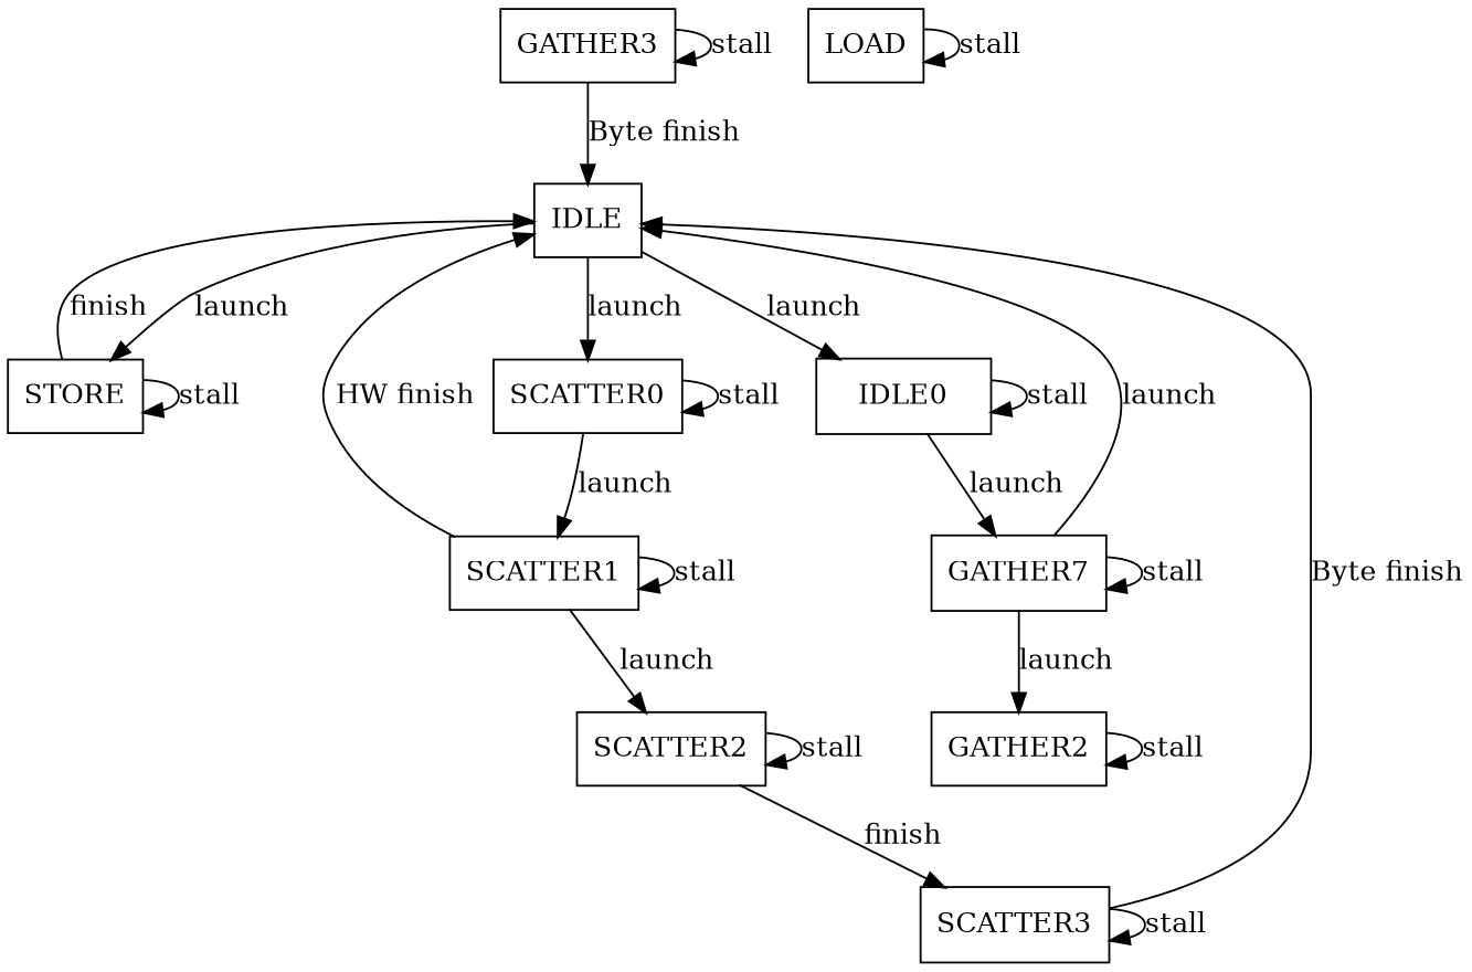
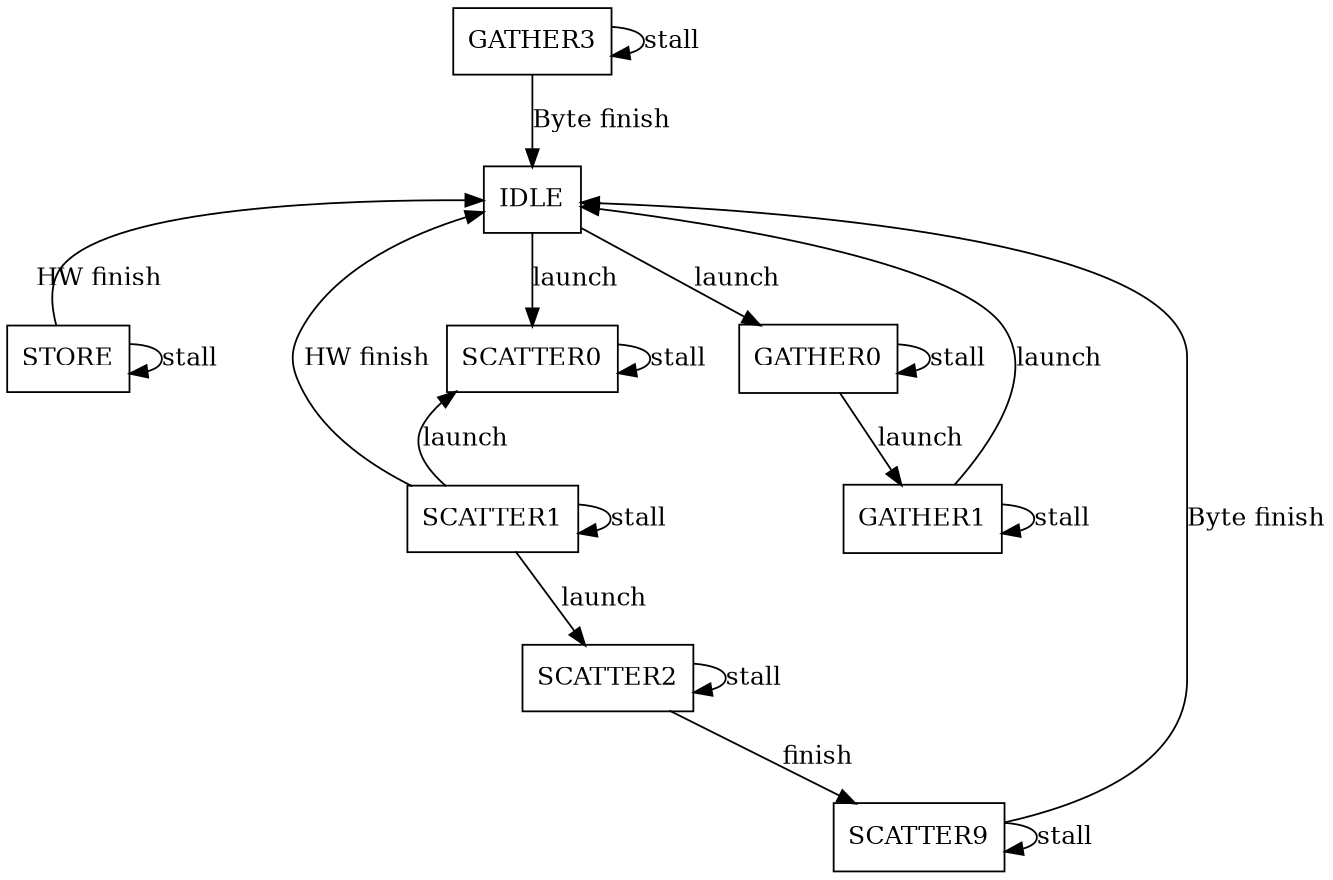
  digraph {
    node [shape=record]
    IDLE
    STORE
    SCATTER0
-   GATHER0 [label=IDLE0]
-   LOAD
+   GATHER0
    SCATTER1
-   GATHER1 [label=GATHER7]
+   GATHER1
    SCATTER2
-   SCATTER3
-   GATHER2
+   SCATTER3 [label=SCATTER9]
    GATHER3
-   IDLE -> STORE [label=launch]
    IDLE -> SCATTER0 [label=launch]
    IDLE -> GATHER0 [label=launch]
-   STORE -> IDLE [label=finish]
+   STORE -> IDLE [label="HW finish"]
    STORE -> STORE [label=stall]
    SCATTER0 -> SCATTER0 [label=stall]
-   SCATTER0 -> SCATTER1 [label=launch]
+   SCATTER1 -> SCATTER0 [label=launch]
    GATHER0 -> GATHER0 [label=stall]
    GATHER0 -> GATHER1 [label=launch]
-   LOAD -> LOAD [label=stall]
    SCATTER1 -> IDLE [label="HW finish"]
    SCATTER1 -> SCATTER1 [label=stall]
    SCATTER1 -> SCATTER2 [label=launch]
    GATHER1 -> IDLE [label=launch]
    GATHER1 -> GATHER1 [label=stall]
-   GATHER1 -> GATHER2 [label=launch]
    SCATTER2 -> SCATTER2 [label=stall]
    SCATTER2 -> SCATTER3 [label=finish]
    SCATTER3 -> IDLE [label="Byte finish"]
    SCATTER3 -> SCATTER3 [label=stall]
-   GATHER2 -> GATHER2 [label=stall]
    GATHER3 -> IDLE [label="Byte finish"]
    GATHER3 -> GATHER3 [label=stall]
  }
